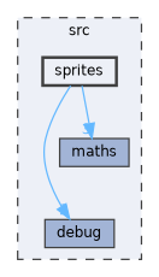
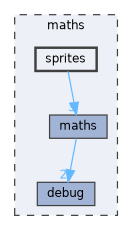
  digraph {
    compound=true
    node [color=grey25 fillcolor="#a2b4d6" fontname=Helvetica fontsize=10 shape=box style=filled]
    edge [color=steelblue1 fontcolor=steelblue1 fontname=Helvetica fontsize=10 labeldistance=1.5 labelfontname=Helvetica labelfontsize=10]
    n1 [height=0.2 label=debug width=0.4]
    n2 [height=0.2 label=maths width=0.4]
    n3 [fillcolor="#edf0f7" height=0.2 label=sprites style="filled,bold" width=0.4]
    subgraph cluster_1 {
      bgcolor="#edf0f7"
      fontname=Helvetica
      fontsize=10
-     label=src
+     label=maths
      pencolor=grey25
      style="filled,dashed"
      n1
      n2
      n3
    }
-   n3 -> n1 [headlabel=2]
+   n2 -> n1 [headlabel=2]
    n3 -> n2 [headlabel=3]
  }
